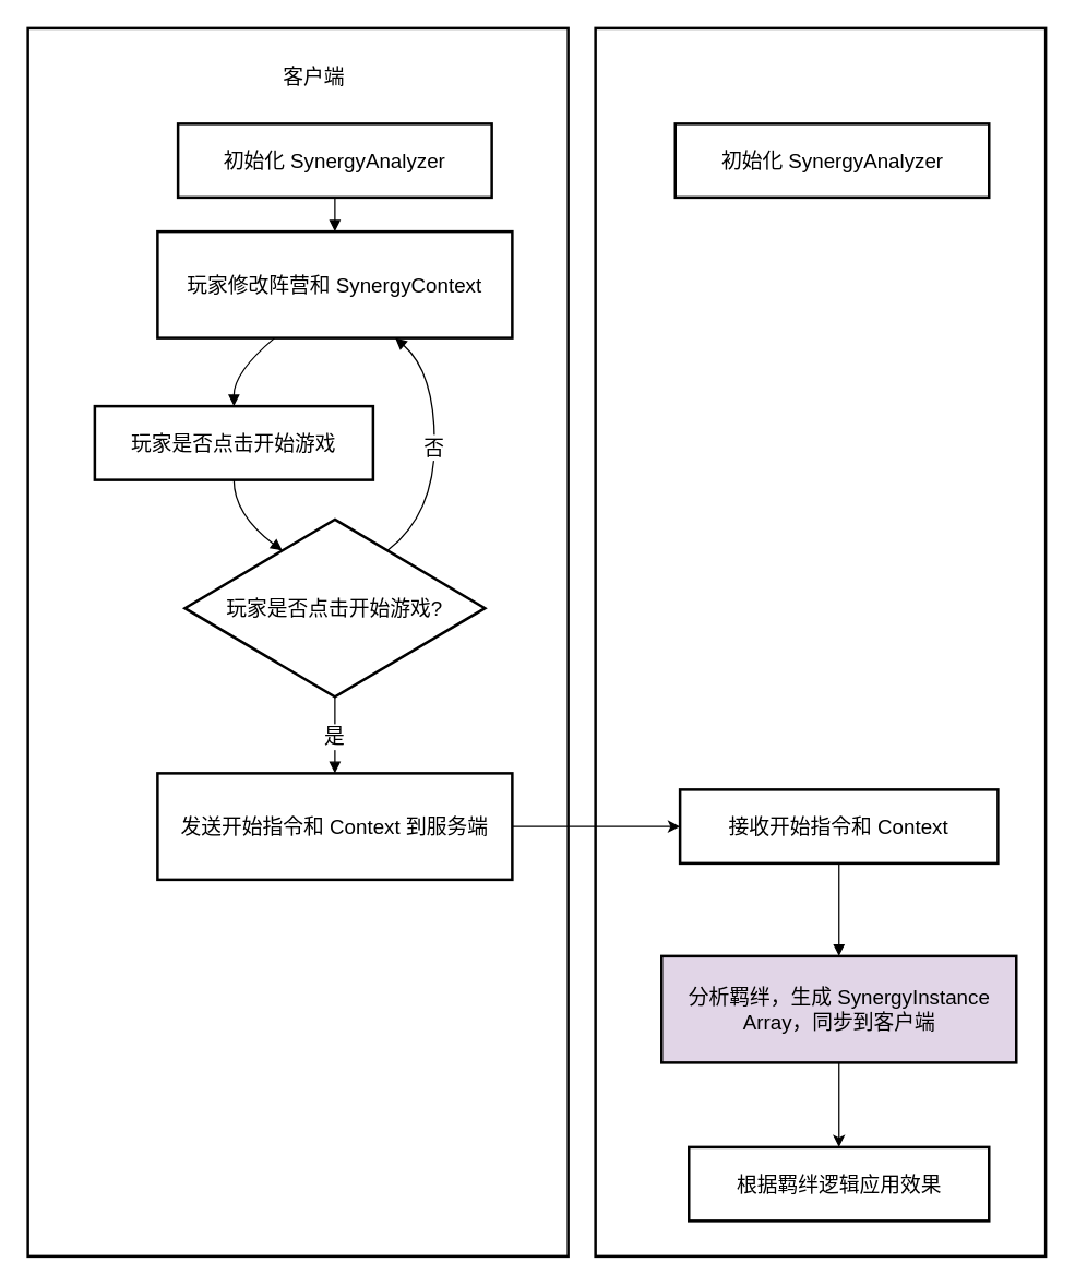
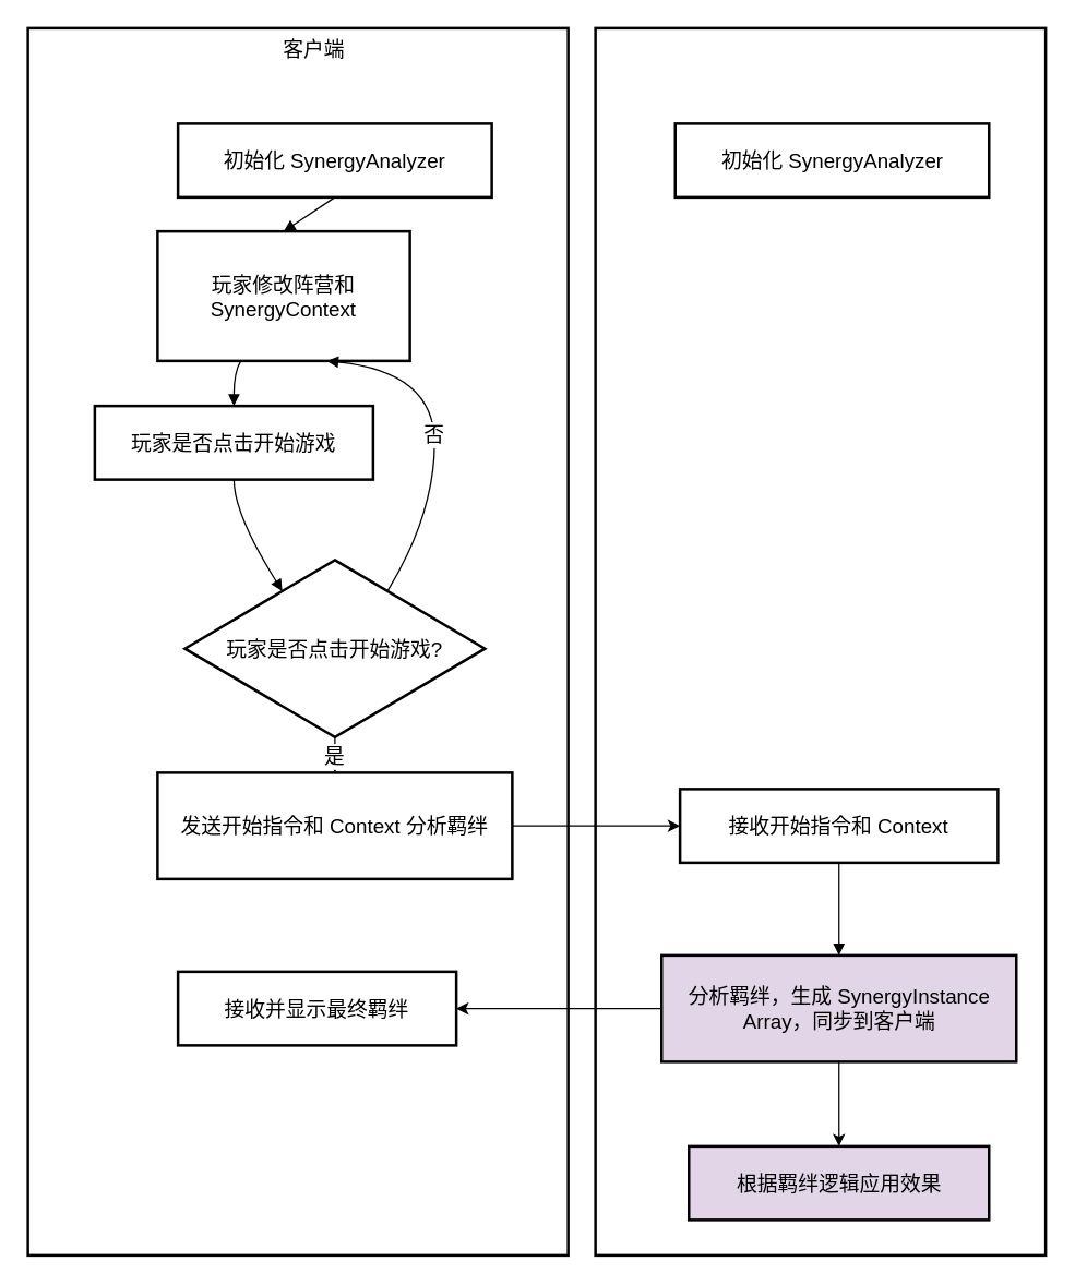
  <mxCell id="0" />
  <mxCell id="1" parent="0" />
  <mxCell id="2" value="" style="whiteSpace=wrap;strokeWidth=2;fontSize=15;" vertex="1" parent="1"><mxGeometry x="436" width="330" height="900" as="geometry" y="20" /></mxCell>
  <mxCell id="3" value="" style="whiteSpace=wrap;strokeWidth=2;fontSize=15;" vertex="1" parent="1"><mxGeometry x="20" width="396" height="900" as="geometry" y="20" /></mxCell>
  <mxCell id="4" value="初始化 SynergyAnalyzer" style="whiteSpace=wrap;strokeWidth=2;fontSize=15;" vertex="1" parent="1"><mxGeometry x="130" y="90" width="230" height="54" as="geometry" /></mxCell>
- <mxCell id="5" value="玩家修改阵营和 SynergyContext" style="whiteSpace=wrap;strokeWidth=2;fontSize=15;" vertex="1" parent="1"><mxGeometry x="115" y="169" width="260" height="78" as="geometry" /></mxCell>
+ <mxCell id="5" value="玩家修改阵营和 SynergyContext" style="whiteSpace=wrap;strokeWidth=2;fontSize=15;" vertex="1" parent="1"><mxGeometry x="115" y="169" width="185" height="95" as="geometry" /></mxCell>
  <mxCell id="6" value="玩家是否点击开始游戏" style="whiteSpace=wrap;strokeWidth=2;fontSize=15;" vertex="1" parent="1"><mxGeometry x="69" y="297" width="204" height="54" as="geometry" /></mxCell>
- <mxCell id="7" value="玩家是否点击开始游戏?" style="rhombus;strokeWidth=2;whiteSpace=wrap;fontSize=15;" vertex="1" parent="1"><mxGeometry x="135" y="380" width="220" height="130" as="geometry" /></mxCell>
+ <mxCell id="7" value="玩家是否点击开始游戏?" style="rhombus;strokeWidth=2;whiteSpace=wrap;fontSize=15;" vertex="1" parent="1"><mxGeometry x="135" y="410" width="220" height="130" as="geometry" /></mxCell>
  <mxCell id="8" style="edgeStyle=orthogonalEdgeStyle;rounded=0;orthogonalLoop=1;jettySize=auto;html=1;entryX=0;entryY=0.5;entryDx=0;entryDy=0;" edge="1" parent="1" source="9" target="12"><mxGeometry relative="1" as="geometry" /></mxCell>
- <mxCell id="9" value="发送开始指令和 Context 到服务端" style="whiteSpace=wrap;strokeWidth=2;fontSize=15;" vertex="1" parent="1"><mxGeometry x="115" y="566" width="260" height="78" as="geometry" /></mxCell>
+ <mxCell id="9" value="发送开始指令和 Context 分析羁绊" style="whiteSpace=wrap;strokeWidth=2;fontSize=15;" vertex="1" parent="1"><mxGeometry x="115" y="566" width="260" height="78" as="geometry" /></mxCell>
+ <mxCell id="10" value="接收并显示最终羁绊" style="whiteSpace=wrap;strokeWidth=2;fontSize=15;" vertex="1" parent="1"><mxGeometry x="130" y="712" width="204" height="54" as="geometry" /></mxCell>
  <mxCell id="11" value="初始化 SynergyAnalyzer" style="whiteSpace=wrap;strokeWidth=2;fontSize=15;" vertex="1" parent="1"><mxGeometry x="494.5" y="90" width="230" height="54" as="geometry" /></mxCell>
  <mxCell id="12" value="接收开始指令和 Context" style="whiteSpace=wrap;strokeWidth=2;fontSize=15;" vertex="1" parent="1"><mxGeometry x="498" y="578" width="233" height="54" as="geometry" /></mxCell>
  <mxCell id="13" value="分析羁绊，生成 SynergyInstance Array，同步到客户端" style="whiteSpace=wrap;strokeWidth=2;fontSize=15;fillColor=#e1d5e7;" vertex="1" parent="1"><mxGeometry x="484.5" y="700" width="260" height="78" as="geometry" /></mxCell>
  <mxCell id="14" style="edgeStyle=orthogonalEdgeStyle;rounded=0;orthogonalLoop=1;jettySize=auto;html=1;entryX=0.5;entryY=0;entryDx=0;entryDy=0;exitX=0.5;exitY=1;exitDx=0;exitDy=0;fontSize=15;" edge="1" parent="1" source="13" target="16"><mxGeometry relative="1" as="geometry"><mxPoint x="601" y="1004" as="sourcePoint" /></mxGeometry></mxCell>
- <mxCell id="16" value="根据羁绊逻辑应用效果" style="whiteSpace=wrap;strokeWidth=2;fontSize=15;" vertex="1" parent="1"><mxGeometry x="504.5" y="840" width="220" height="54" as="geometry" /></mxCell>
+ <mxCell id="15" style="edgeStyle=orthogonalEdgeStyle;rounded=0;orthogonalLoop=1;jettySize=auto;html=1;entryX=1;entryY=0.5;entryDx=0;entryDy=0;exitX=0;exitY=0.5;exitDx=0;exitDy=0;fontSize=15;" edge="1" parent="1" source="13" target="10"><mxGeometry relative="1" as="geometry" /></mxCell>
+ <mxCell id="16" value="根据羁绊逻辑应用效果" style="whiteSpace=wrap;strokeWidth=2;fontSize=15;fillColor=#e1d5e7;" vertex="1" parent="1"><mxGeometry x="504.5" y="840" width="220" height="54" as="geometry" /></mxCell>
  <mxCell id="17" value="" style="curved=1;startArrow=none;endArrow=block;exitX=0.5;exitY=1;entryX=0.5;entryY=0;rounded=0;fontSize=15;" edge="1" parent="1" source="4" target="5"><mxGeometry relative="1" as="geometry"><Array as="points" /></mxGeometry></mxCell>
  <mxCell id="18" value="" style="curved=1;startArrow=none;endArrow=block;exitX=0.33;exitY=1;entryX=0.5;entryY=0;rounded=0;fontSize=15;" edge="1" parent="1" source="5" target="6"><mxGeometry relative="1" as="geometry"><Array as="points"><mxPoint x="171" y="272" /></Array></mxGeometry></mxCell>
  <mxCell id="19" value="" style="curved=1;startArrow=none;endArrow=block;exitX=0.5;exitY=1;entryX=0.23;entryY=0;rounded=0;fontSize=15;" edge="1" parent="1" source="6" target="7"><mxGeometry relative="1" as="geometry"><Array as="points"><mxPoint x="171" y="376" /></Array></mxGeometry></mxCell>
  <mxCell id="20" value="否" style="curved=1;startArrow=none;endArrow=block;exitX=0.77;exitY=0;entryX=0.67;entryY=1;rounded=0;fontSize=15;" edge="1" parent="1" source="7" target="5"><mxGeometry relative="1" as="geometry"><Array as="points"><mxPoint x="318" y="376" /><mxPoint x="318" y="272" /></Array></mxGeometry></mxCell>
  <mxCell id="21" value="是" style="curved=1;startArrow=none;endArrow=block;exitX=0.5;exitY=1;entryX=0.5;entryY=-0.01;rounded=0;fontSize=15;" edge="1" parent="1" source="7" target="9"><mxGeometry relative="1" as="geometry"><Array as="points" /></mxGeometry></mxCell>
  <mxCell id="22" value="" style="curved=1;startArrow=none;endArrow=block;exitX=0.5;exitY=0.99;entryX=0.5;entryY=-0.01;rounded=0;fontSize=15;" edge="1" parent="1" source="12" target="13"><mxGeometry relative="1" as="geometry"><Array as="points" /></mxGeometry></mxCell>
- <mxCell id="23" value="客户端" style="text;html=1;align=center;verticalAlign=middle;whiteSpace=wrap;rounded=0;fontSize=15;" vertex="1" parent="1"><mxGeometry x="200" y="40" width="60" height="30" as="geometry" /></mxCell>
+ <mxCell id="23" value="客户端" style="text;html=1;align=center;verticalAlign=middle;whiteSpace=wrap;rounded=0;fontSize=15;" vertex="1" parent="1"><mxGeometry x="200" width="60" height="30" as="geometry" y="20" /></mxCell>
